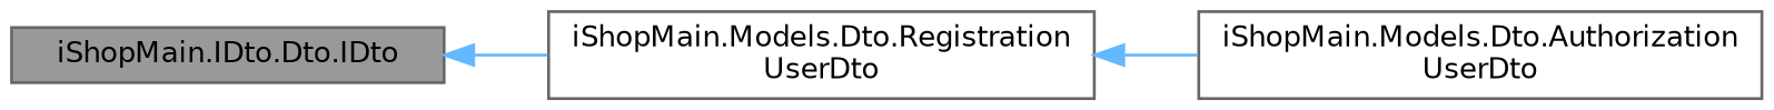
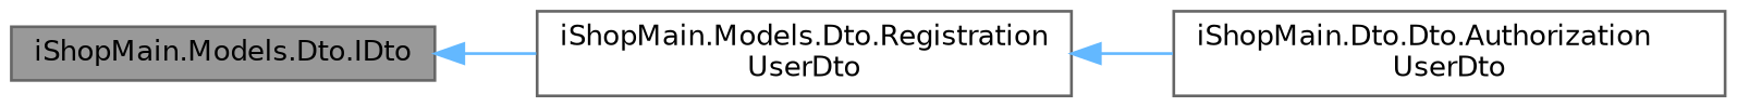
  digraph {
    rankdir=LR
    node [color=gray40 fillcolor=white fontname=Helvetica fontsize=10 shape=box style=filled]
    edge [color=steelblue1 dir=back fontname=Helvetica fontsize=10 labelfontname=Helvetica labelfontsize=10 style=solid]
-   n1 [fillcolor=grey60 fontcolor=black height=0.2 label="iShopMain.IDto.Dto.IDto" width=0.4]
+   n1 [fillcolor=grey60 fontcolor=black height=0.2 label="iShopMain.Models.Dto.IDto" width=0.4]
    n2 [height=0.2 label="iShopMain.Models.Dto.Registration\lUserDto" width=0.4]
-   n3 [height=0.2 label="iShopMain.Models.Dto.Authorization\lUserDto" width=0.4]
+   n3 [height=0.2 label="iShopMain.Dto.Dto.Authorization\lUserDto" width=0.4]
    n1 -> n2
    n2 -> n3
  }
